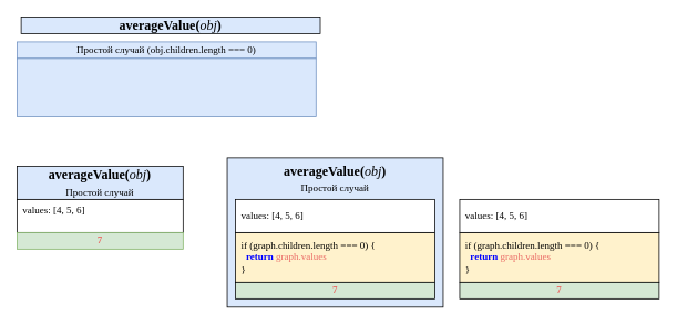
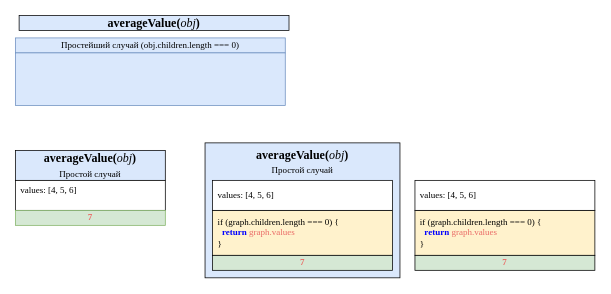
  <mxCell id="0" />
  <mxCell id="1" parent="0" />
  <mxCell id="2" value="&lt;span style=&quot;font-weight: 700&quot;&gt;averageValue(&lt;/span&gt;&lt;i&gt;obj&lt;/i&gt;&lt;span style=&quot;font-weight: 700&quot;&gt;)&lt;br&gt;&lt;/span&gt;&lt;span style=&quot;font-size: 12px ; text-align: left&quot;&gt;Простой случай&lt;/span&gt;&lt;span style=&quot;font-weight: 700&quot;&gt;&lt;br&gt;&lt;/span&gt;" style="rounded=0;fillColor=#dae8fc;strokeColor=default;shadow=0;gradientColor=none;whiteSpace=wrap;html=1;fontFamily=Consolas;fontSize=16;verticalAlign=top;" vertex="1" parent="1"><mxGeometry x="273" y="190" width="260" height="180" as="geometry" /></mxCell>
- <mxCell id="3" value="&lt;span style=&quot;text-align: left&quot;&gt;Простой случай (obj.children.length === 0)&lt;/span&gt;" style="rounded=0;whiteSpace=wrap;html=1;shadow=0;glass=0;labelBackgroundColor=none;fontFamily=Consolas;fillColor=#dae8fc;strokeColor=#6c8ebf;" parent="1" vertex="1"><mxGeometry x="20" y="50" width="360" height="20" as="geometry" /></mxCell>
+ <mxCell id="3" value="&lt;span style=&quot;text-align: left&quot;&gt;Простейший случай (obj.children.length === 0)&lt;/span&gt;" style="rounded=0;whiteSpace=wrap;html=1;shadow=0;glass=0;labelBackgroundColor=none;fontFamily=Consolas;fillColor=#dae8fc;strokeColor=#6c8ebf;" parent="1" vertex="1"><mxGeometry x="20" y="50" width="360" height="20" as="geometry" /></mxCell>
  <mxCell id="4" value="&lt;span style=&quot;font-weight: 700&quot;&gt;averageValue(&lt;/span&gt;&lt;i&gt;obj&lt;/i&gt;&lt;span style=&quot;font-weight: 700&quot;&gt;)&lt;/span&gt;" style="rounded=0;fillColor=#dae8fc;strokeColor=default;shadow=0;gradientColor=none;whiteSpace=wrap;html=1;fontFamily=Consolas;fontSize=16;" parent="1" vertex="1"><mxGeometry x="25" y="20" width="360" height="20" as="geometry" /></mxCell>
  <mxCell id="5" value="" style="rounded=0;whiteSpace=wrap;html=1;shadow=0;glass=0;labelBackgroundColor=none;fontFamily=Consolas;fillColor=#dae8fc;strokeColor=#6c8ebf;" parent="1" vertex="1"><mxGeometry x="20" y="70" width="360" height="70" as="geometry" /></mxCell>
  <mxCell id="6" value="&lt;div style=&quot;color: rgb(234 , 107 , 102) ; font-family: &amp;#34;helvetica&amp;#34;&quot;&gt;&lt;font color=&quot;#000000&quot; face=&quot;consolas&quot;&gt;if (graph.children.length === 0) {&lt;/font&gt;&lt;/div&gt;&lt;div style=&quot;color: rgb(234 , 107 , 102) ; font-family: &amp;#34;helvetica&amp;#34;&quot;&gt;&lt;font color=&quot;#000000&quot; face=&quot;consolas&quot;&gt;&amp;nbsp;&amp;nbsp;&lt;/font&gt;&lt;b style=&quot;color: rgb(0 , 0 , 0) ; font-family: &amp;#34;consolas&amp;#34;&quot;&gt;&lt;font color=&quot;#0000ff&quot;&gt;return&lt;/font&gt;&lt;/b&gt;&lt;font color=&quot;#000000&quot; face=&quot;consolas&quot;&gt;&amp;nbsp;&lt;/font&gt;&lt;font face=&quot;consolas&quot;&gt;graph.values&lt;/font&gt;&lt;/div&gt;&lt;div style=&quot;color: rgb(234 , 107 , 102) ; font-family: &amp;#34;helvetica&amp;#34;&quot;&gt;&lt;font color=&quot;#000000&quot; face=&quot;consolas&quot;&gt;}&lt;/font&gt;&lt;/div&gt;" style="rounded=0;whiteSpace=wrap;html=1;shadow=0;fontFamily=Consolas;align=left;spacingLeft=5;spacingRight=5;verticalAlign=middle;fillColor=#fff2cc;strokeColor=#000000;" parent="1" vertex="1"><mxGeometry x="283" y="280" width="240" height="60" as="geometry" /></mxCell>
  <mxCell id="7" value="&lt;span style=&quot;font-weight: 700&quot;&gt;averageValue(&lt;/span&gt;&lt;i&gt;obj&lt;/i&gt;&lt;span style=&quot;font-weight: 700&quot;&gt;)&lt;br&gt;&lt;/span&gt;&lt;span style=&quot;font-size: 12px ; text-align: left&quot;&gt;Простой случай&lt;/span&gt;&lt;span style=&quot;font-weight: 700&quot;&gt;&lt;br&gt;&lt;/span&gt;" style="rounded=0;fillColor=#dae8fc;strokeColor=default;shadow=0;gradientColor=none;whiteSpace=wrap;html=1;fontFamily=Consolas;fontSize=16;" vertex="1" parent="1"><mxGeometry x="20" y="200" width="200" height="40" as="geometry" /></mxCell>
  <mxCell id="8" value="values: [4, 5, 6]" style="rounded=0;whiteSpace=wrap;html=1;shadow=0;fontFamily=Consolas;align=left;spacingLeft=5;spacingRight=5;verticalAlign=top;" vertex="1" parent="1"><mxGeometry x="20" y="240" width="200" height="40" as="geometry" /></mxCell>
  <mxCell id="9" value="&lt;span style=&quot;color: rgb(234 , 107 , 102) ; font-family: &amp;#34;consolas&amp;#34; ; text-align: left&quot;&gt;7&lt;/span&gt;" style="rounded=0;whiteSpace=wrap;html=1;shadow=0;fontFamily=Consolas;strokeColor=#82b366;align=center;spacingLeft=5;spacingRight=5;verticalAlign=middle;fillColor=#d5e8d4;fontStyle=1" vertex="1" parent="1"><mxGeometry x="20" y="280" width="200" height="20" as="geometry" /></mxCell>
  <mxCell id="10" value="values: [4, 5, 6]" style="rounded=0;whiteSpace=wrap;html=1;shadow=0;fontFamily=Consolas;align=left;spacingLeft=5;spacingRight=5;verticalAlign=middle;" vertex="1" parent="1"><mxGeometry x="283" y="240" width="240" height="40" as="geometry" /></mxCell>
  <mxCell id="11" value="&lt;span style=&quot;color: rgb(234 , 107 , 102) ; font-family: &amp;#34;consolas&amp;#34; ; text-align: left&quot;&gt;7&lt;/span&gt;" style="rounded=0;whiteSpace=wrap;html=1;shadow=0;fontFamily=Consolas;strokeColor=#000000;align=center;spacingLeft=5;spacingRight=5;verticalAlign=middle;fillColor=#d5e8d4;fontStyle=1" vertex="1" parent="1"><mxGeometry x="283" y="340" width="240" height="20" as="geometry" /></mxCell>
  <mxCell id="12" value="&lt;div style=&quot;color: rgb(234 , 107 , 102) ; font-family: &amp;#34;helvetica&amp;#34;&quot;&gt;&lt;font color=&quot;#000000&quot; face=&quot;consolas&quot;&gt;if (graph.children.length === 0) {&lt;/font&gt;&lt;/div&gt;&lt;div style=&quot;color: rgb(234 , 107 , 102) ; font-family: &amp;#34;helvetica&amp;#34;&quot;&gt;&lt;font color=&quot;#000000&quot; face=&quot;consolas&quot;&gt;&amp;nbsp;&amp;nbsp;&lt;/font&gt;&lt;b style=&quot;color: rgb(0 , 0 , 0) ; font-family: &amp;#34;consolas&amp;#34;&quot;&gt;&lt;font color=&quot;#0000ff&quot;&gt;return&lt;/font&gt;&lt;/b&gt;&lt;font color=&quot;#000000&quot; face=&quot;consolas&quot;&gt;&amp;nbsp;&lt;/font&gt;&lt;font face=&quot;consolas&quot;&gt;graph.values&lt;/font&gt;&lt;/div&gt;&lt;div style=&quot;color: rgb(234 , 107 , 102) ; font-family: &amp;#34;helvetica&amp;#34;&quot;&gt;&lt;font color=&quot;#000000&quot; face=&quot;consolas&quot;&gt;}&lt;/font&gt;&lt;/div&gt;" style="rounded=0;whiteSpace=wrap;html=1;shadow=0;fontFamily=Consolas;align=left;spacingLeft=5;spacingRight=5;verticalAlign=middle;fillColor=#fff2cc;strokeColor=#000000;" vertex="1" parent="1"><mxGeometry x="553" y="280" width="240" height="60" as="geometry" /></mxCell>
  <mxCell id="13" value="values: [4, 5, 6]" style="rounded=0;whiteSpace=wrap;html=1;shadow=0;fontFamily=Consolas;align=left;spacingLeft=5;spacingRight=5;verticalAlign=middle;" vertex="1" parent="1"><mxGeometry x="553" y="240" width="240" height="40" as="geometry" /></mxCell>
  <mxCell id="14" value="&lt;span style=&quot;color: rgb(234 , 107 , 102) ; font-family: &amp;#34;consolas&amp;#34; ; text-align: left&quot;&gt;7&lt;/span&gt;" style="rounded=0;whiteSpace=wrap;html=1;shadow=0;fontFamily=Consolas;strokeColor=#000000;align=center;spacingLeft=5;spacingRight=5;verticalAlign=middle;fillColor=#d5e8d4;fontStyle=1" vertex="1" parent="1"><mxGeometry x="553" y="340" width="240" height="20" as="geometry" /></mxCell>
